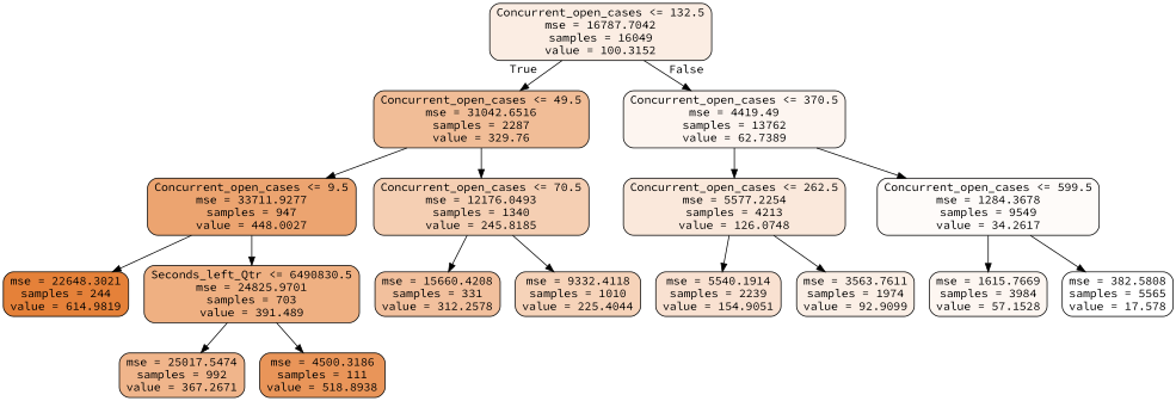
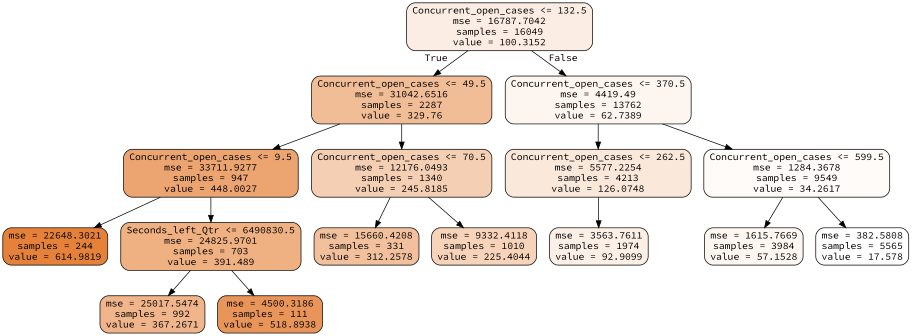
  digraph {
    fontname="Source Code Pro"
    node [color=black fontname="Source Code Pro" shape=box style="filled, rounded"]
    edge [fontname="Source Code Pro"]
    n1 [fillcolor="#e5813923" label="Concurrent_open_cases <= 132.5\nmse = 16787.7042\nsamples = 16049\nvalue = 100.3152"]
    n2 [fillcolor="#e5813985" label="Concurrent_open_cases <= 49.5\nmse = 31042.6516\nsamples = 2287\nvalue = 329.76"]
    n3 [fillcolor="#e5813913" label="Concurrent_open_cases <= 370.5\nmse = 4419.49\nsamples = 13762\nvalue = 62.7389"]
    n4 [fillcolor="#e58139b8" label="Concurrent_open_cases <= 9.5\nmse = 33711.9277\nsamples = 947\nvalue = 448.0027"]
    n5 [fillcolor="#e5813961" label="Concurrent_open_cases <= 70.5\nmse = 12176.0493\nsamples = 1340\nvalue = 245.8185"]
    n6 [fillcolor="#e581392e" label="Concurrent_open_cases <= 262.5\nmse = 5577.2254\nsamples = 4213\nvalue = 126.0748"]
    n7 [fillcolor="#e5813907" label="Concurrent_open_cases <= 599.5\nmse = 1284.3678\nsamples = 9549\nvalue = 34.2617"]
    n8 [fillcolor="#e58139ff" label="mse = 22648.3021\nsamples = 244\nvalue = 614.9819"]
    n9 [fillcolor="#e58139a0" label="Seconds_left_Qtr <= 6490830.5\nmse = 24825.9701\nsamples = 703\nvalue = 391.489"]
    n10 [fillcolor="#e581397e" label="mse = 15660.4208\nsamples = 331\nvalue = 312.2578"]
    n11 [fillcolor="#e5813959" label="mse = 9332.4118\nsamples = 1010\nvalue = 225.4044"]
    n12 [fillcolor="#e5813995" label="mse = 25017.5474\nsamples = 992\nvalue = 367.2671"]
    n13 [fillcolor="#e58139d6" label="mse = 4500.3186\nsamples = 111\nvalue = 518.8938"]
-   n14 [fillcolor="#e581393b" label="mse = 5540.1914\nsamples = 2239\nvalue = 154.9051"]
    n15 [fillcolor="#e5813920" label="mse = 3563.7611\nsamples = 1974\nvalue = 92.9099"]
    n16 [fillcolor="#e5813911" label="mse = 1615.7669\nsamples = 3984\nvalue = 57.1528"]
    n17 [fillcolor="#e5813900" label="mse = 382.5808\nsamples = 5565\nvalue = 17.578"]
    n1 -> n2 [headlabel=True labelangle=45 labeldistance=2.5]
    n1 -> n3 [headlabel=False labelangle=-45 labeldistance=2.5]
    n2 -> n4
    n2 -> n5
    n3 -> n6
    n3 -> n7
    n4 -> n8
    n4 -> n9
    n5 -> n10
    n5 -> n11
-   n6 -> n14
    n6 -> n15
    n7 -> n16
    n7 -> n17
    n9 -> n12
    n9 -> n13
  }
